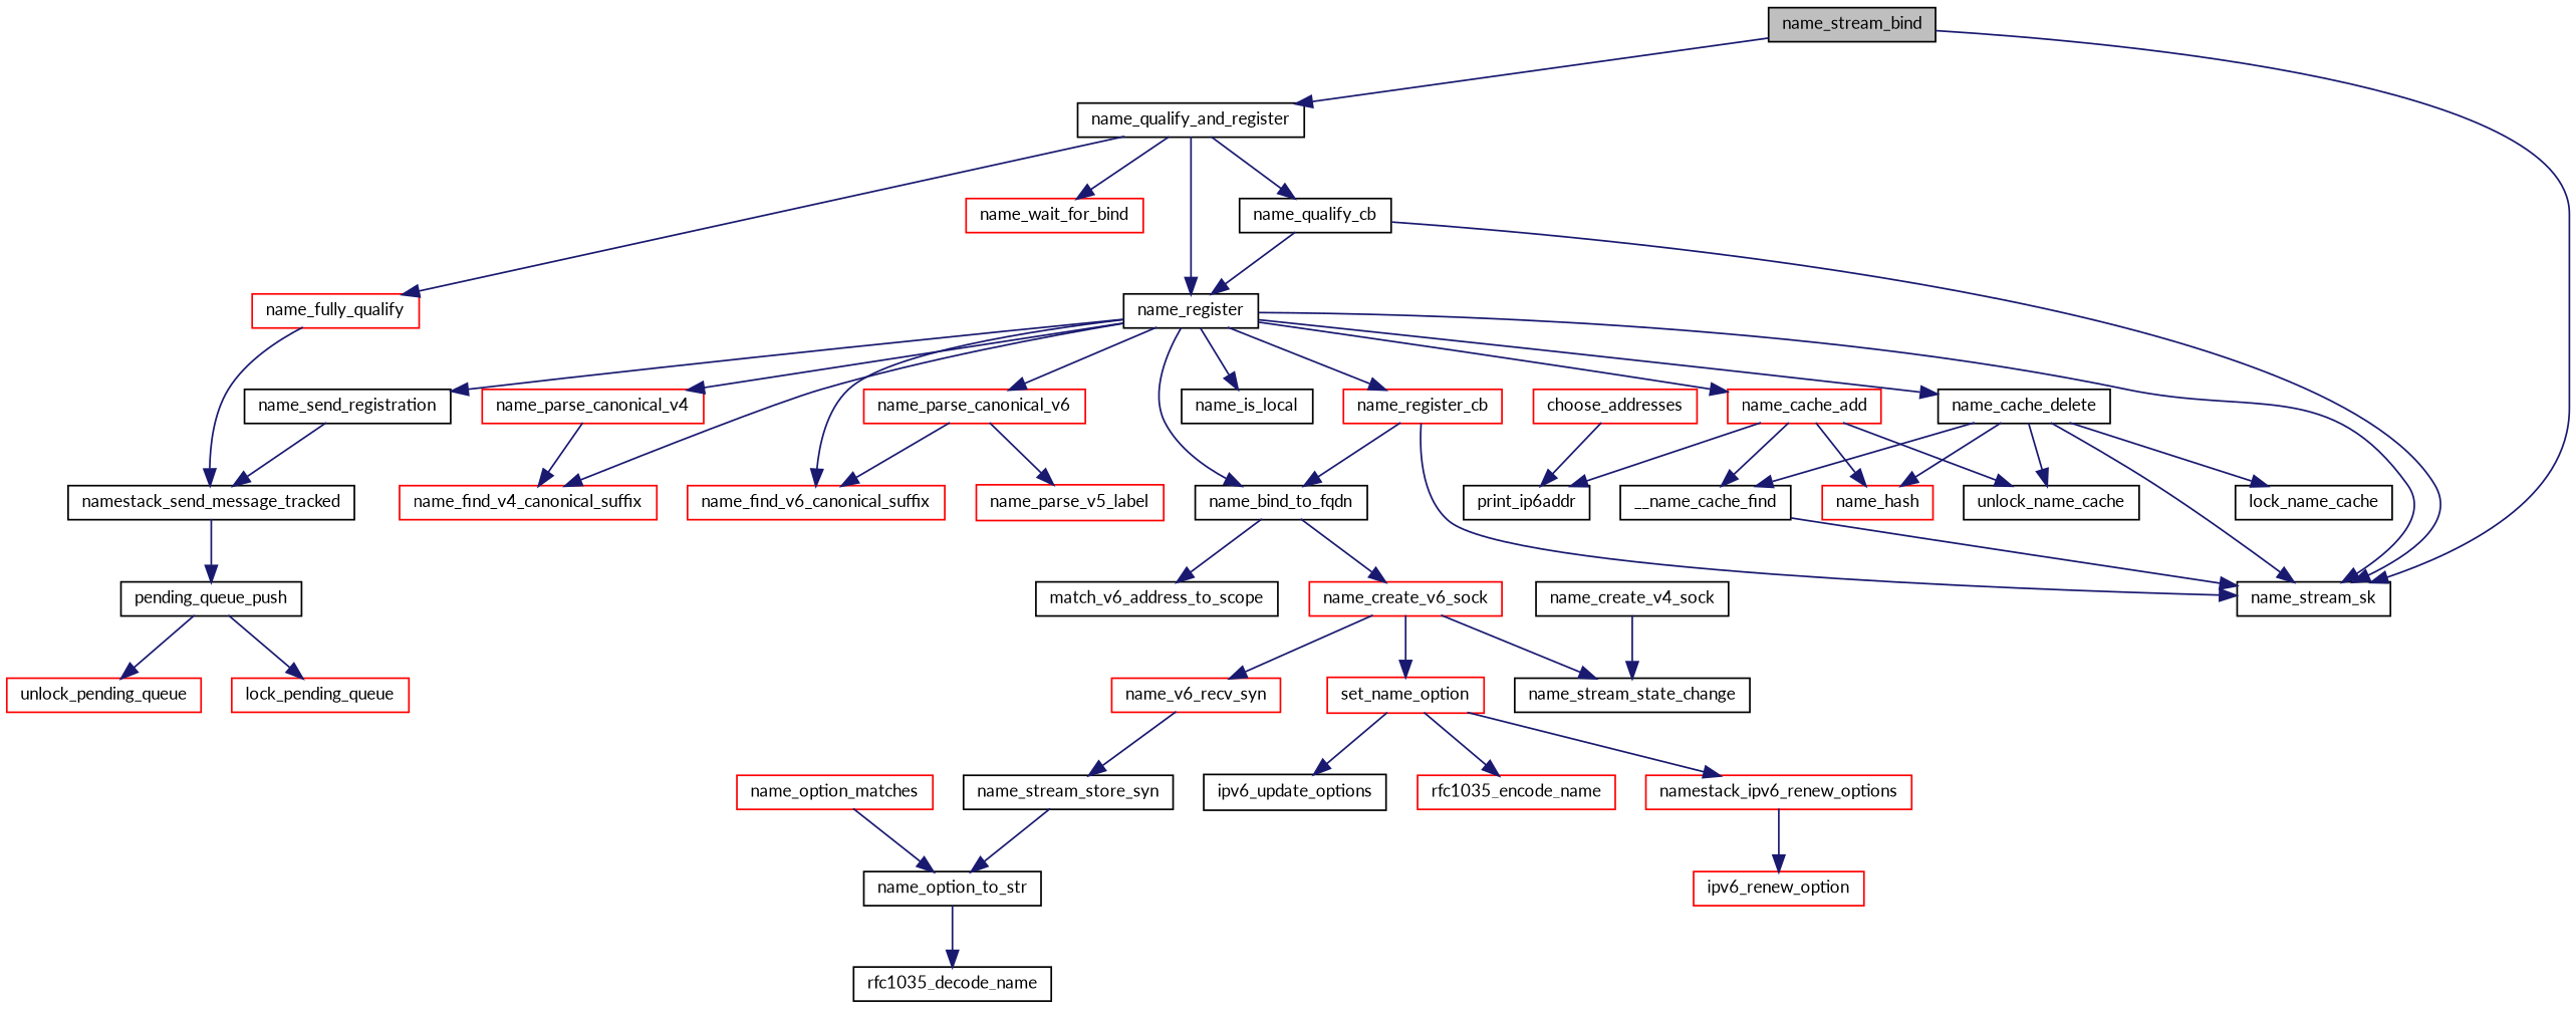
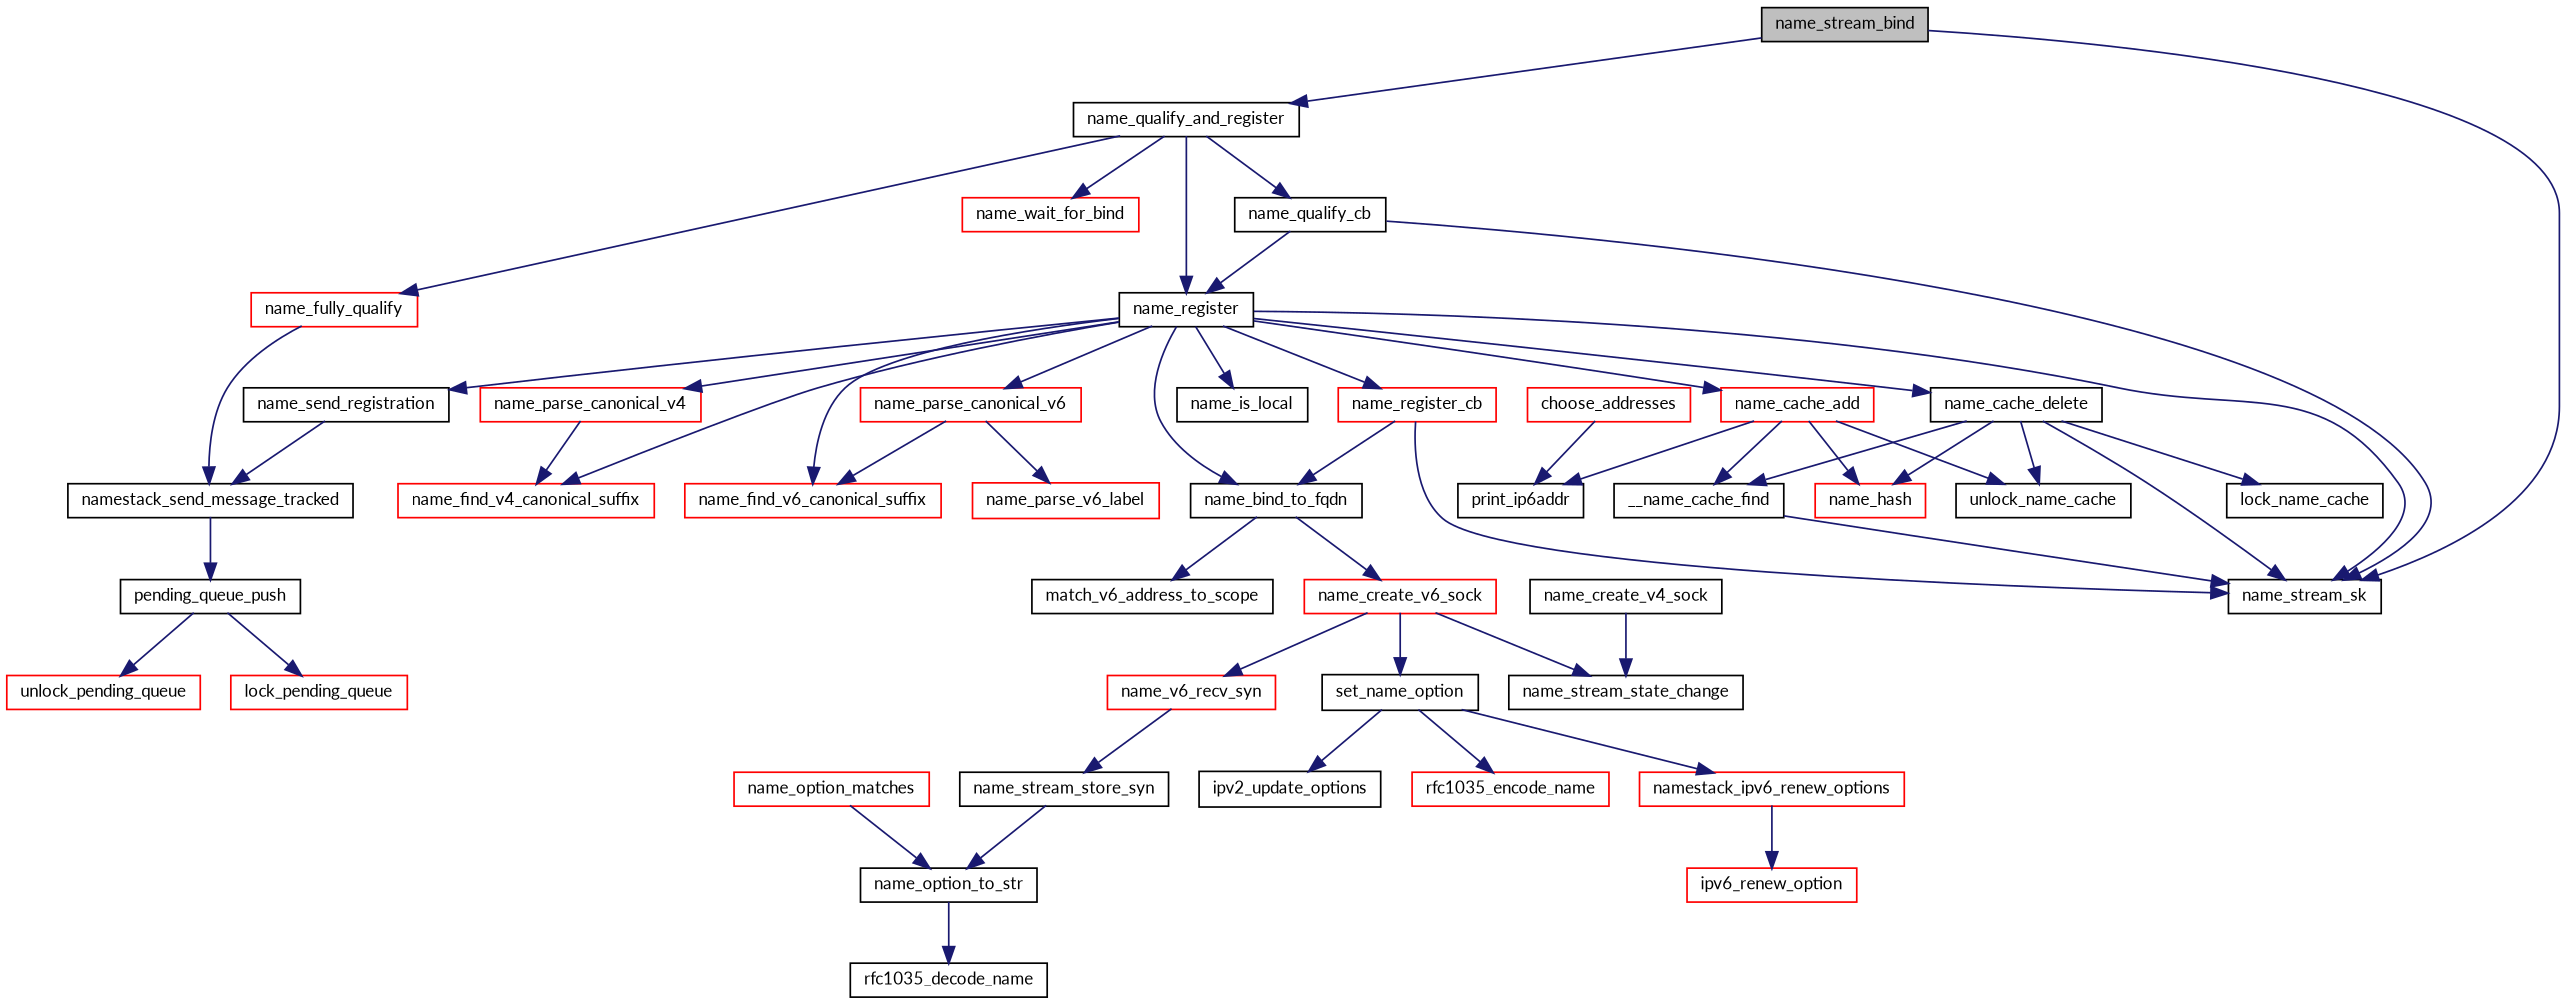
  digraph {
    fontname=Lato
    rankdir=TB
    node [color=black fillcolor=white fontname=Lato fontsize=10 shape=record style=filled]
    edge [color=midnightblue fontname=Lato fontsize=10 labelfontname=FreeSans labelfontsize=10 style=solid]
    n1 [fillcolor=grey75 fontcolor=black height=0.2 label=name_stream_bind width=0.4]
    n2 [height=0.2 label=name_qualify_and_register width=0.4]
    n3 [height=0.2 label=name_stream_sk width=0.4]
    n4 [color=red height=0.2 label=name_fully_qualify width=0.4]
    n5 [height=0.2 label=name_qualify_cb width=0.4]
    n6 [height=0.2 label=name_register width=0.4]
    n7 [color=red height=0.2 label=name_wait_for_bind width=0.4]
    n8 [height=0.2 label=namestack_send_message_tracked width=0.4]
    n9 [height=0.2 label=name_bind_to_fqdn width=0.4]
    n10 [color=red height=0.2 label=name_cache_add width=0.4]
    n11 [height=0.2 label=name_cache_delete width=0.4]
    n12 [color=red height=0.2 label=name_find_v4_canonical_suffix width=0.4]
    n13 [color=red height=0.2 label=name_find_v6_canonical_suffix width=0.4]
    n14 [height=0.2 label=name_is_local width=0.4]
    n15 [color=red height=0.2 label=name_parse_canonical_v4 width=0.4]
    n16 [color=red height=0.2 label=name_parse_canonical_v6 width=0.4]
    n17 [color=red height=0.2 label=name_register_cb width=0.4]
    n18 [height=0.2 label=name_send_registration width=0.4]
    n19 [height=0.2 label=pending_queue_push width=0.4]
    n20 [color=red height=0.2 label=lock_pending_queue width=0.4]
    n21 [color=red height=0.2 label=unlock_pending_queue width=0.4]
    n22 [color=red height=0.2 label=choose_addresses width=0.4]
    n23 [height=0.2 label=print_ip6addr width=0.4]
    n24 [height=0.2 label=match_v6_address_to_scope width=0.4]
    n25 [color=red height=0.2 label=name_create_v6_sock width=0.4]
    n26 [height=0.2 label=__name_cache_find width=0.4]
    n27 [color=red height=0.2 label=name_hash width=0.4]
    n28 [height=0.2 label=unlock_name_cache width=0.4]
    n29 [height=0.2 label=lock_name_cache width=0.4]
-   n30 [color=red height=0.2 label=name_parse_v5_label width=0.4]
+   n30 [color=red height=0.2 label=name_parse_v6_label width=0.4]
    n31 [height=0.2 label=name_create_v4_sock width=0.4]
    n32 [height=0.2 label=name_stream_state_change width=0.4]
    n33 [color=red height=0.2 label=name_v6_recv_syn width=0.4]
-   n34 [color=red height=0.2 label=set_name_option width=0.4]
+   n34 [height=0.2 label=set_name_option width=0.4]
    n35 [height=0.2 label=name_stream_store_syn width=0.4]
-   n36 [height=0.2 label=ipv6_update_options width=0.4]
+   n36 [height=0.2 label=ipv2_update_options width=0.4]
    n37 [color=red height=0.2 label=namestack_ipv6_renew_options width=0.4]
    n38 [color=red height=0.2 label=rfc1035_encode_name width=0.4]
    n39 [color=red height=0.2 label=name_option_matches width=0.4]
    n40 [height=0.2 label=name_option_to_str width=0.4]
    n41 [height=0.2 label=rfc1035_decode_name width=0.4]
    n42 [color=red height=0.2 label=ipv6_renew_option width=0.4]
    n1 -> n2
    n1 -> n3
    n2 -> n4
    n2 -> n5
    n2 -> n6
    n2 -> n7
    n4 -> n8
    n5 -> n3
    n5 -> n6
    n6 -> n3
    n6 -> n9
    n6 -> n10
    n6 -> n11
    n6 -> n12
    n6 -> n13
    n6 -> n14
    n6 -> n15
    n6 -> n16
    n6 -> n17
    n6 -> n18
    n8 -> n19
    n9 -> n24
    n9 -> n25
    n10 -> n23
    n10 -> n26
    n10 -> n27
    n10 -> n28
    n11 -> n3
    n11 -> n26
    n11 -> n27
    n11 -> n28
    n11 -> n29
    n15 -> n12
    n16 -> n13
    n16 -> n30
    n17 -> n3
    n17 -> n9
    n18 -> n8
    n19 -> n20
    n19 -> n21
    n22 -> n23
    n25 -> n32
    n25 -> n33
    n25 -> n34
    n26 -> n3
    n31 -> n32
    n33 -> n35
    n34 -> n36
    n34 -> n37
    n34 -> n38
    n35 -> n40
    n37 -> n42
    n39 -> n40
    n40 -> n41
  }
